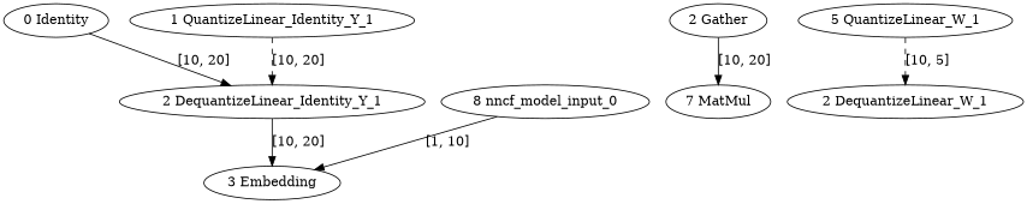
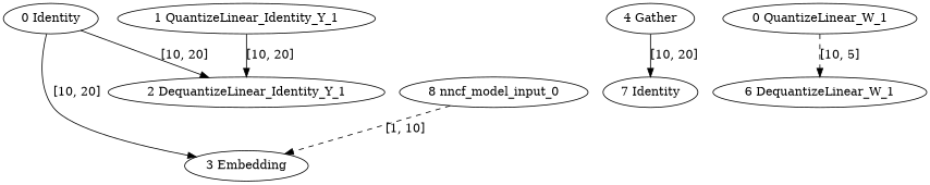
  strict digraph {
    node [type=DequantizeLinear]
    edge [style=solid]
    "0 Identity" [type=Identity]
    "2 DequantizeLinear_Identity_Y_1"
    "1 QuantizeLinear_Identity_Y_1" [type=QuantizeLinear]
    "3 Embedding" [type=Gather]
-   "4 Gather" [type=Gather label="2 Gather"]
-   "7 MatMul" [type=MatMul]
-   "6 DequantizeLinear_W_1" [label="2 DequantizeLinear_W_1"]
-   "5 QuantizeLinear_W_1" [type=QuantizeLinear]
+   "4 Gather" [type=Gather]
+   "7 MatMul" [type=MatMul label="7 Identity"]
+   "6 DequantizeLinear_W_1"
+   "5 QuantizeLinear_W_1" [type=QuantizeLinear label="0 QuantizeLinear_W_1"]
    "8 nncf_model_input_0" [type=nncf_model_input]
    "0 Identity" -> "2 DequantizeLinear_Identity_Y_1" [label="[10, 20]"]
-   "2 DequantizeLinear_Identity_Y_1" -> "3 Embedding" [label="[10, 20]"]
-   "1 QuantizeLinear_Identity_Y_1" -> "2 DequantizeLinear_Identity_Y_1" [label="[10, 20]" style=dashed]
+   "0 Identity" -> "3 Embedding" [label="[10, 20]"]
+   "1 QuantizeLinear_Identity_Y_1" -> "2 DequantizeLinear_Identity_Y_1" [label="[10, 20]"]
    "4 Gather" -> "7 MatMul" [label="[10, 20]"]
    "5 QuantizeLinear_W_1" -> "6 DequantizeLinear_W_1" [label="[10, 5]" style=dashed]
-   "8 nncf_model_input_0" -> "3 Embedding" [label="[1, 10]"]
+   "8 nncf_model_input_0" -> "3 Embedding" [label="[1, 10]" style=dashed]
  }
